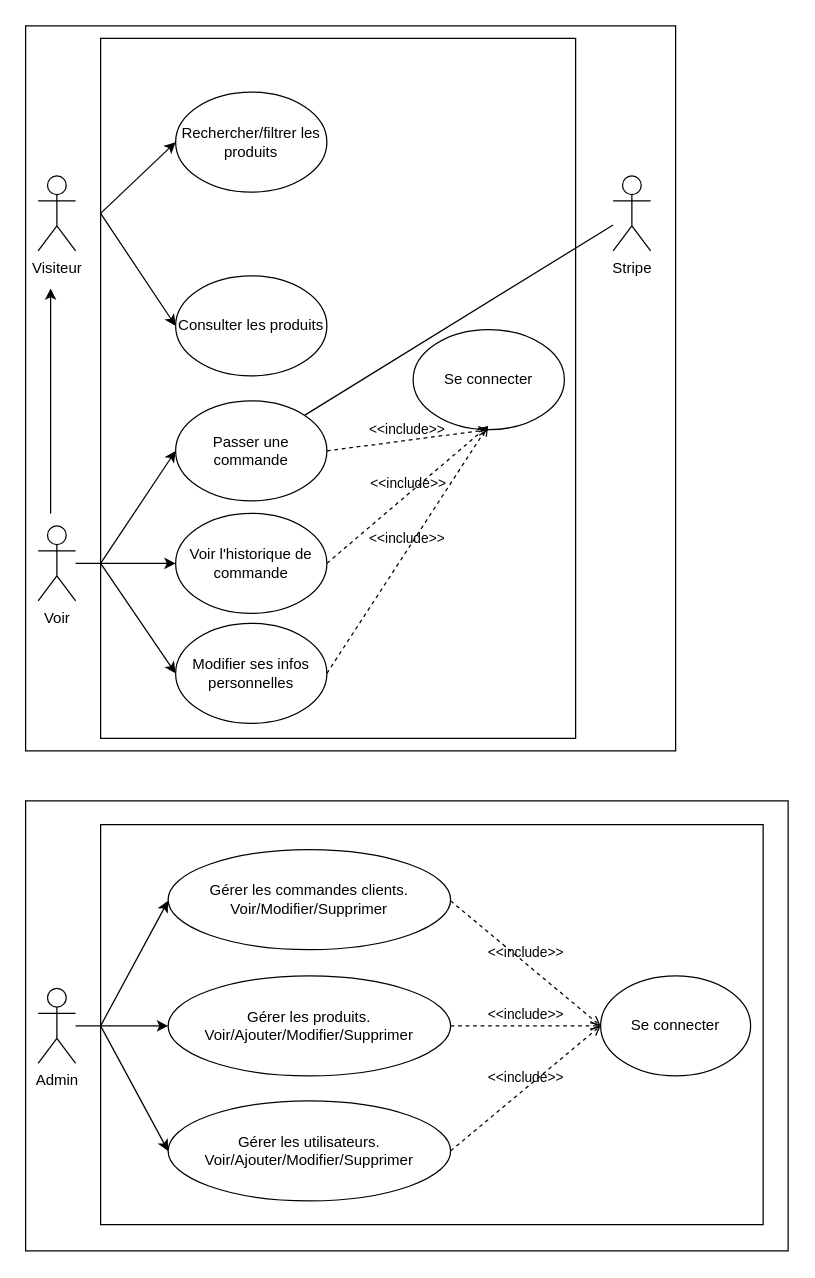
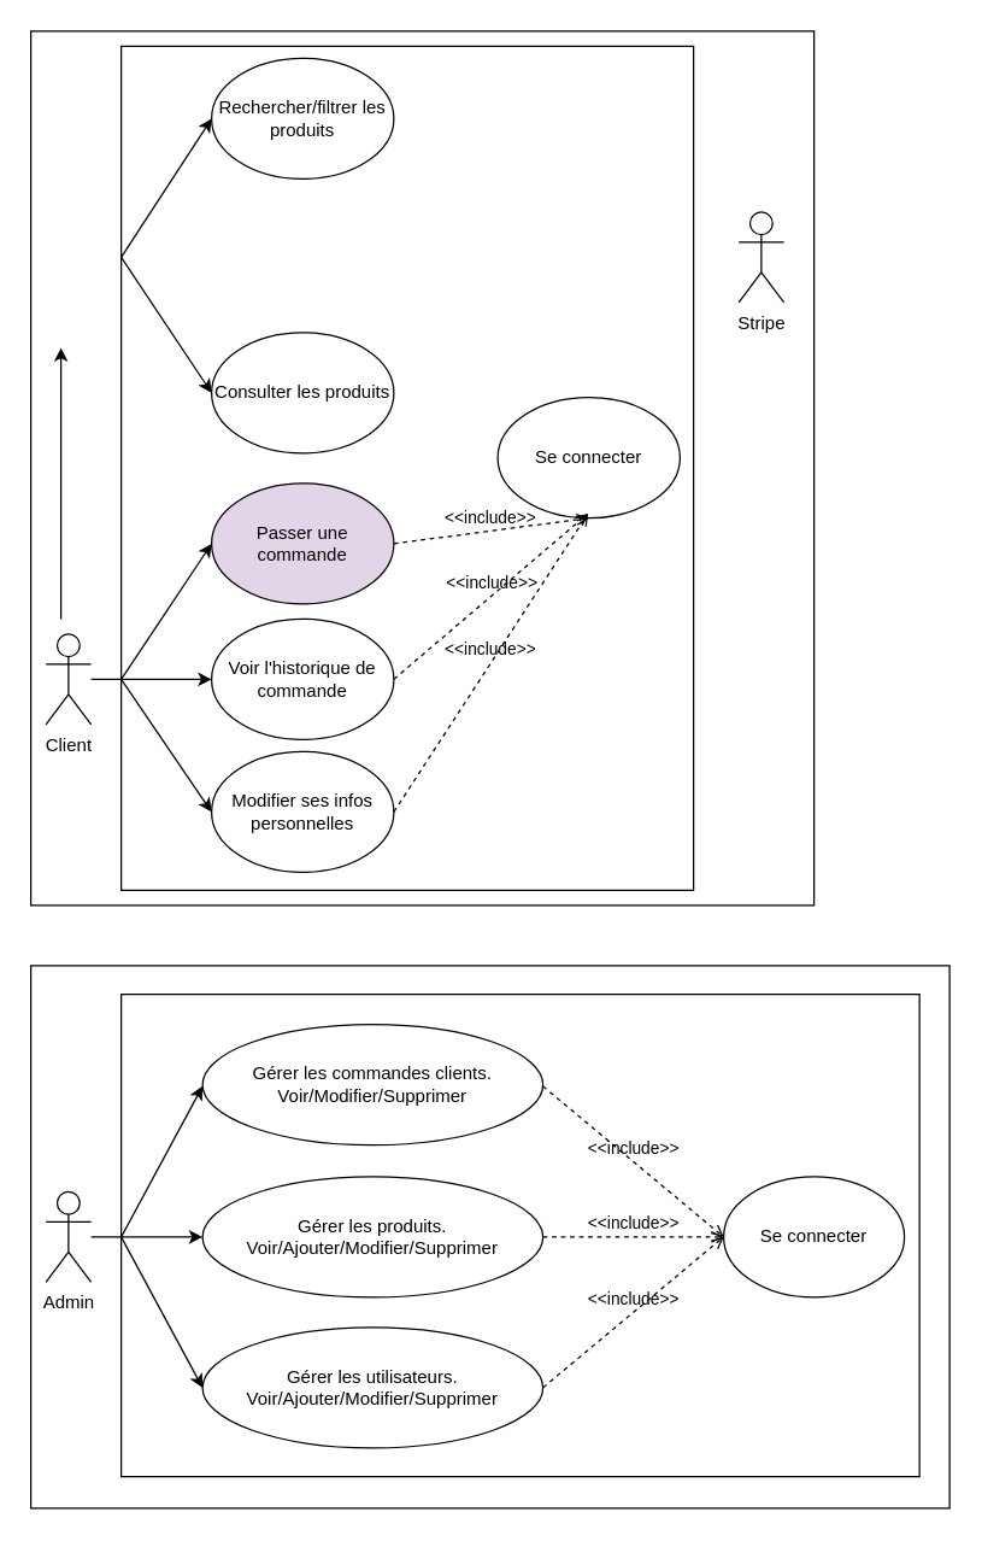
  <mxCell id="0" />
  <mxCell id="1" parent="0" />
  <mxCell id="2" value="" style="rounded=0;whiteSpace=wrap;html=1;" vertex="1" parent="1"><mxGeometry x="20" y="640" width="610" height="360" as="geometry" /></mxCell>
  <mxCell id="3" value="" style="rounded=0;whiteSpace=wrap;html=1;" vertex="1" parent="1"><mxGeometry x="20" y="20" width="520" height="580" as="geometry" /></mxCell>
  <mxCell id="4" value="" style="rounded=0;whiteSpace=wrap;html=1;" parent="1" vertex="1"><mxGeometry x="80" y="659" width="530" height="320" as="geometry" /></mxCell>
  <mxCell id="5" value="" style="rounded=0;whiteSpace=wrap;html=1;" parent="1" vertex="1"><mxGeometry x="80" y="30" width="380" height="560" as="geometry" /></mxCell>
  <mxCell id="6" value="" style="edgeStyle=orthogonalEdgeStyle;rounded=0;orthogonalLoop=1;jettySize=auto;html=1;" parent="1" source="7" target="10" edge="1"><mxGeometry relative="1" as="geometry" /></mxCell>
  <mxCell id="7" value="Admin" style="shape=umlActor;verticalLabelPosition=bottom;verticalAlign=top;html=1;outlineConnect=0;" parent="1" vertex="1"><mxGeometry x="30" y="790" width="30" height="60" as="geometry" /></mxCell>
  <mxCell id="8" value="Gérer les utilisateurs. Voir/Ajouter/Modifier/Supprimer" style="ellipse;whiteSpace=wrap;html=1;" parent="1" vertex="1"><mxGeometry x="134" y="880" width="226" height="80" as="geometry" /></mxCell>
  <mxCell id="9" value="&lt;div&gt;Se connecter&lt;/div&gt;" style="ellipse;whiteSpace=wrap;html=1;" parent="1" vertex="1"><mxGeometry x="480" y="780" width="120" height="80" as="geometry" /></mxCell>
  <mxCell id="10" value="Gérer les produits. Voir/Ajouter/Modifier/Supprimer" style="ellipse;whiteSpace=wrap;html=1;" parent="1" vertex="1"><mxGeometry x="134" y="780" width="226" height="80" as="geometry" /></mxCell>
  <mxCell id="11" value="Gérer les commandes clients. Voir/Modifier/Supprimer" style="ellipse;whiteSpace=wrap;html=1;" parent="1" vertex="1"><mxGeometry x="134" y="679" width="226" height="80" as="geometry" /></mxCell>
  <mxCell id="12" value="" style="endArrow=classic;html=1;rounded=0;entryX=0;entryY=0.5;entryDx=0;entryDy=0;" parent="1" edge="1"><mxGeometry width="50" height="50" relative="1" as="geometry"><mxPoint x="80" y="820" as="sourcePoint" /><mxPoint x="134" y="720" as="targetPoint" /></mxGeometry></mxCell>
  <mxCell id="13" value="Consulter les produits" style="ellipse;whiteSpace=wrap;html=1;" parent="1" vertex="1"><mxGeometry x="140" y="220" width="121" height="80" as="geometry" /></mxCell>
- <mxCell id="14" value="Rechercher/filtrer les produits" style="ellipse;whiteSpace=wrap;html=1;" parent="1" vertex="1"><mxGeometry x="140" y="73" width="121" height="80" as="geometry" /></mxCell>
- <mxCell id="15" value="Passer une commande " style="ellipse;whiteSpace=wrap;html=1;" parent="1" vertex="1"><mxGeometry x="140" y="320" width="121" height="80" as="geometry" /></mxCell>
+ <mxCell id="14" value="Rechercher/filtrer les produits" style="ellipse;whiteSpace=wrap;html=1;" parent="1" vertex="1"><mxGeometry x="140" y="38" width="121" height="80" as="geometry" /></mxCell>
+ <mxCell id="15" value="Passer une commande " style="ellipse;whiteSpace=wrap;html=1;fillColor=#e1d5e7;" parent="1" vertex="1"><mxGeometry x="140" y="320" width="121" height="80" as="geometry" /></mxCell>
  <mxCell id="16" value="Se connecter" style="ellipse;whiteSpace=wrap;html=1;" parent="1" vertex="1"><mxGeometry x="330" y="263" width="121" height="80" as="geometry" /></mxCell>
  <mxCell id="17" value="Voir l'historique de commande" style="ellipse;whiteSpace=wrap;html=1;" parent="1" vertex="1"><mxGeometry x="140" y="410" width="121" height="80" as="geometry" /></mxCell>
  <mxCell id="18" value="Modifier ses infos personnelles" style="ellipse;whiteSpace=wrap;html=1;" parent="1" vertex="1"><mxGeometry x="140" y="498" width="121" height="80" as="geometry" /></mxCell>
- <mxCell id="19" value="Visiteur" style="shape=umlActor;verticalLabelPosition=bottom;verticalAlign=top;html=1;outlineConnect=0;" parent="1" vertex="1"><mxGeometry x="30" y="140" width="30" height="60" as="geometry" /></mxCell>
  <mxCell id="20" value="" style="edgeStyle=orthogonalEdgeStyle;rounded=0;orthogonalLoop=1;jettySize=auto;html=1;" parent="1" source="21" target="17" edge="1"><mxGeometry relative="1" as="geometry" /></mxCell>
- <mxCell id="21" value="Voir" style="shape=umlActor;verticalLabelPosition=bottom;verticalAlign=top;html=1;outlineConnect=0;" parent="1" vertex="1"><mxGeometry x="30" y="420" width="30" height="60" as="geometry" /></mxCell>
+ <mxCell id="21" value="Client" style="shape=umlActor;verticalLabelPosition=bottom;verticalAlign=top;html=1;outlineConnect=0;" parent="1" vertex="1"><mxGeometry x="30" y="420" width="30" height="60" as="geometry" /></mxCell>
  <mxCell id="22" value="" style="endArrow=classic;html=1;rounded=0;entryX=0;entryY=0.5;entryDx=0;entryDy=0;" parent="1" target="14" edge="1"><mxGeometry width="50" height="50" relative="1" as="geometry"><mxPoint x="80" y="170" as="sourcePoint" /><mxPoint x="60" y="300" as="targetPoint" /></mxGeometry></mxCell>
  <mxCell id="23" value="" style="endArrow=classic;html=1;rounded=0;entryX=0;entryY=0.5;entryDx=0;entryDy=0;" parent="1" target="13" edge="1"><mxGeometry width="50" height="50" relative="1" as="geometry"><mxPoint x="80" y="170" as="sourcePoint" /><mxPoint x="60" y="300" as="targetPoint" /></mxGeometry></mxCell>
  <mxCell id="24" value="" style="endArrow=classic;html=1;rounded=0;entryX=0;entryY=0.5;entryDx=0;entryDy=0;" parent="1" target="15" edge="1"><mxGeometry width="50" height="50" relative="1" as="geometry"><mxPoint x="80" y="450" as="sourcePoint" /><mxPoint x="160" y="390" as="targetPoint" /></mxGeometry></mxCell>
  <mxCell id="25" value="" style="endArrow=classic;html=1;rounded=0;entryX=0;entryY=0.5;entryDx=0;entryDy=0;" parent="1" target="18" edge="1"><mxGeometry width="50" height="50" relative="1" as="geometry"><mxPoint x="80" y="450" as="sourcePoint" /><mxPoint x="60" y="300" as="targetPoint" /></mxGeometry></mxCell>
  <mxCell id="26" value="&amp;lt;&amp;lt;include&amp;gt;&amp;gt;" style="html=1;verticalAlign=bottom;labelBackgroundColor=none;endArrow=open;endFill=0;dashed=1;rounded=0;exitX=1;exitY=0.5;exitDx=0;exitDy=0;entryX=0.5;entryY=1;entryDx=0;entryDy=0;" parent="1" source="15" target="16" edge="1"><mxGeometry width="160" relative="1" as="geometry"><mxPoint x="357" y="418.95" as="sourcePoint" /><mxPoint x="517" y="418.95" as="targetPoint" /></mxGeometry></mxCell>
  <mxCell id="27" value="&amp;lt;&amp;lt;include&amp;gt;&amp;gt;" style="html=1;verticalAlign=bottom;labelBackgroundColor=none;endArrow=open;endFill=0;dashed=1;rounded=0;exitX=1;exitY=0.5;exitDx=0;exitDy=0;" parent="1" source="17" edge="1"><mxGeometry width="160" relative="1" as="geometry"><mxPoint x="480" y="410" as="sourcePoint" /><mxPoint x="390" y="340" as="targetPoint" /></mxGeometry></mxCell>
  <mxCell id="28" value="&amp;lt;&amp;lt;include&amp;gt;&amp;gt;" style="html=1;verticalAlign=bottom;labelBackgroundColor=none;endArrow=open;endFill=0;dashed=1;rounded=0;exitX=1;exitY=0.5;exitDx=0;exitDy=0;" parent="1" source="18" edge="1"><mxGeometry width="160" relative="1" as="geometry"><mxPoint x="470" y="498" as="sourcePoint" /><mxPoint x="390" y="340" as="targetPoint" /></mxGeometry></mxCell>
  <mxCell id="29" value="" style="endArrow=classic;html=1;rounded=0;" parent="1" edge="1"><mxGeometry width="50" height="50" relative="1" as="geometry"><mxPoint x="40" y="410" as="sourcePoint" /><mxPoint x="40" y="230" as="targetPoint" /></mxGeometry></mxCell>
  <mxCell id="30" value="Stripe" style="shape=umlActor;verticalLabelPosition=bottom;verticalAlign=top;html=1;outlineConnect=0;" parent="1" vertex="1"><mxGeometry x="490" y="140" width="30" height="60" as="geometry" /></mxCell>
- <mxCell id="31" value="" style="endArrow=none;html=1;rounded=0;entryX=1;entryY=0;entryDx=0;entryDy=0;" parent="1" source="30" target="15" edge="1"><mxGeometry width="50" height="50" relative="1" as="geometry"><mxPoint x="10" y="350" as="sourcePoint" /><mxPoint x="60" y="300" as="targetPoint" /></mxGeometry></mxCell>
  <mxCell id="32" value="&amp;lt;&amp;lt;include&amp;gt;&amp;gt;" style="html=1;verticalAlign=bottom;labelBackgroundColor=none;endArrow=open;endFill=0;dashed=1;rounded=0;exitX=1;exitY=0.5;exitDx=0;exitDy=0;entryX=0;entryY=0.5;entryDx=0;entryDy=0;" parent="1" source="8" edge="1"><mxGeometry width="160" relative="1" as="geometry"><mxPoint x="490" y="730" as="sourcePoint" /><mxPoint x="480" y="820" as="targetPoint" /></mxGeometry></mxCell>
  <mxCell id="33" value="&amp;lt;&amp;lt;include&amp;gt;&amp;gt;" style="html=1;verticalAlign=bottom;labelBackgroundColor=none;endArrow=open;endFill=0;dashed=1;rounded=0;exitX=1;exitY=0.5;exitDx=0;exitDy=0;entryX=0;entryY=0.5;entryDx=0;entryDy=0;" parent="1" source="10" edge="1"><mxGeometry width="160" relative="1" as="geometry"><mxPoint x="490" y="730" as="sourcePoint" /><mxPoint x="480" y="820" as="targetPoint" /></mxGeometry></mxCell>
  <mxCell id="34" value="&amp;lt;&amp;lt;include&amp;gt;&amp;gt;" style="html=1;verticalAlign=bottom;labelBackgroundColor=none;endArrow=open;endFill=0;dashed=1;rounded=0;exitX=1;exitY=0.5;exitDx=0;exitDy=0;entryX=0;entryY=0.5;entryDx=0;entryDy=0;" parent="1" edge="1"><mxGeometry width="160" relative="1" as="geometry"><mxPoint x="360" y="720" as="sourcePoint" /><mxPoint x="480" y="820" as="targetPoint" /></mxGeometry></mxCell>
  <mxCell id="35" value="" style="endArrow=classic;html=1;rounded=0;entryX=0;entryY=0.5;entryDx=0;entryDy=0;" parent="1" target="8" edge="1"><mxGeometry width="50" height="50" relative="1" as="geometry"><mxPoint x="80" y="820" as="sourcePoint" /><mxPoint x="500" y="730" as="targetPoint" /></mxGeometry></mxCell>
  <mxCell id="36" style="edgeStyle=orthogonalEdgeStyle;rounded=0;orthogonalLoop=1;jettySize=auto;html=1;exitX=0.5;exitY=1;exitDx=0;exitDy=0;" parent="1" edge="1"><mxGeometry relative="1" as="geometry"><mxPoint x="345" y="965" as="sourcePoint" /><mxPoint x="345" y="965" as="targetPoint" /></mxGeometry></mxCell>
